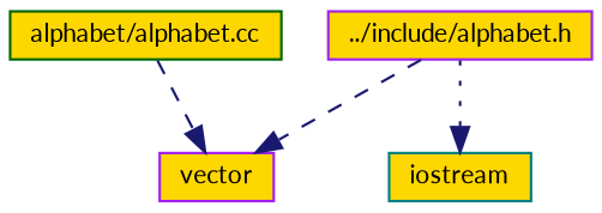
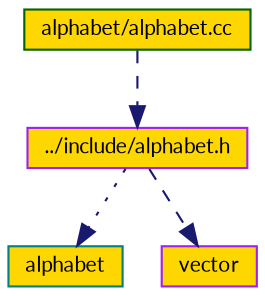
  digraph {
    fontname=Lato
    node [color=purple fillcolor=gold fontname=Lato fontsize=10 shape=record style=filled]
    edge [color=midnightblue fontname=Lato fontsize=10 labelfontname=Helvetica labelfontsize=10 style=dashed]
    n1 [color=darkgreen fontcolor=black height=0.2 label="alphabet/alphabet.cc" width=0.4]
    n2 [height=0.2 label="../include/alphabet.h" width=0.4]
-   n3 [color=teal height=0.2 label=iostream width=0.4]
+   n3 [color=teal height=0.2 label=alphabet width=0.4]
    n4 [height=0.2 label=vector width=0.4]
-   n1 -> n4
+   n1 -> n2
    n2 -> n3 [style=dotted]
    n2 -> n4
  }
